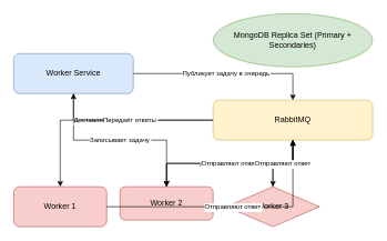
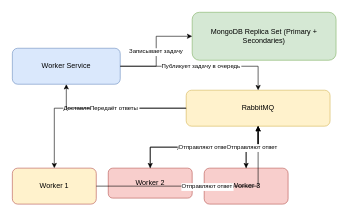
  <mxCell id="0" />
  <mxCell id="1" parent="0" />
  <mxCell id="2" value="Worker Service" style="rounded=1;whiteSpace=wrap;html=1;fillColor=#dae8fc;strokeColor=#6c8ebf;fontSize=12;" vertex="1" parent="1"><mxGeometry x="20" y="80" width="180" height="60" as="geometry" /></mxCell>
- <mxCell id="3" value="MongoDB Replica Set (Primary + Secondaries)" style="ellipse;whiteSpace=wrap;html=1;fillColor=#d5e8d4;strokeColor=#82b366;fontSize=12;" vertex="1" parent="1"><mxGeometry x="320" y="20" width="240" height="80" as="geometry" /></mxCell>
- <mxCell id="4" value="RabbitMQ" style="rounded=1;whiteSpace=wrap;html=1;fillColor=#fff2cc;strokeColor=#d6b656;fontSize=12;" vertex="1" parent="1"><mxGeometry x="320" y="150" width="240" height="60" as="geometry" /></mxCell>
- <mxCell id="5" value="Worker 1" style="rounded=1;whiteSpace=wrap;html=1;fillColor=#f8cecc;strokeColor=#b85450;fontSize=12;" vertex="1" parent="1"><mxGeometry x="20" y="280" width="140" height="60" as="geometry" /></mxCell>
+ <mxCell id="3" value="MongoDB Replica Set (Primary + Secondaries)" style="rounded=1;whiteSpace=wrap;html=1;fillColor=#d5e8d4;strokeColor=#82b366;fontSize=12;" vertex="1" parent="1"><mxGeometry x="320" y="20" width="240" height="80" as="geometry" /></mxCell>
+ <mxCell id="4" value="RabbitMQ" style="rounded=1;whiteSpace=wrap;html=1;fillColor=#fff2cc;strokeColor=#d6b656;fontSize=12;" vertex="1" parent="1"><mxGeometry x="310" y="150" width="240" height="60" as="geometry" /></mxCell>
+ <mxCell id="5" value="Worker 1" style="rounded=1;whiteSpace=wrap;html=1;fillColor=#fff2cc;strokeColor=#b85450;fontSize=12;" vertex="1" parent="1"><mxGeometry x="20" y="280" width="140" height="60" as="geometry" /></mxCell>
  <mxCell id="6" value="Worker 2" style="rounded=1;whiteSpace=wrap;html=1;fillColor=#f8cecc;strokeColor=#b85450;fontSize=12;" vertex="1" parent="1"><mxGeometry x="180" y="280" width="140" height="50" as="geometry" /></mxCell>
- <mxCell id="7" value="Worker 3" style="rhombus;whiteSpace=wrap;html=1;fillColor=#f8cecc;strokeColor=#b85450;fontSize=12;" vertex="1" parent="1"><mxGeometry x="340" y="280" width="140" height="60" as="geometry" /></mxCell>
- <mxCell id="8" value="Записывает задачу" style="edgeStyle=orthogonalEdgeStyle;rounded=0;strokeColor=#000000;fontSize=10;" edge="1" parent="1" source="2" target="6"><mxGeometry relative="1" as="geometry"><mxPoint x="220" y="110" as="targetPoint" /></mxGeometry></mxCell>
+ <mxCell id="7" value="Worker 3" style="rounded=1;whiteSpace=wrap;html=1;fillColor=#f8cecc;strokeColor=#b85450;fontSize=12;" vertex="1" parent="1"><mxGeometry x="340" y="280" width="140" height="60" as="geometry" /></mxCell>
+ <mxCell id="8" value="Записывает задачу" style="edgeStyle=orthogonalEdgeStyle;rounded=0;strokeColor=#000000;fontSize=10;" edge="1" parent="1" source="2" target="3"><mxGeometry relative="1" as="geometry"><mxPoint x="220" y="110" as="targetPoint" /></mxGeometry></mxCell>
  <mxCell id="9" value="Публикует задачу в очередь" style="edgeStyle=orthogonalEdgeStyle;rounded=0;strokeColor=#000000;fontSize=10;" edge="1" parent="1" source="2" target="4"><mxGeometry relative="1" as="geometry"><mxPoint x="220" y="140" as="targetPoint" /></mxGeometry></mxCell>
  <mxCell id="10" value="Доставляет задачи" style="edgeStyle=orthogonalEdgeStyle;rounded=0;strokeColor=#000000;fontSize=10;" edge="1" parent="1" source="4" target="5"><mxGeometry relative="1" as="geometry"><mxPoint x="220" y="300" as="targetPoint" /></mxGeometry></mxCell>
  <mxCell id="11" value="Доставляет задачи" style="edgeStyle=orthogonalEdgeStyle;rounded=0;strokeColor=#000000;fontSize=10;" edge="1" parent="1" source="4" target="6"><mxGeometry relative="1" as="geometry"><mxPoint x="240" y="300" as="targetPoint" /></mxGeometry></mxCell>
  <mxCell id="12" value="Доставляет задачи" style="edgeStyle=orthogonalEdgeStyle;rounded=0;strokeColor=#000000;fontSize=10;" edge="1" parent="1" source="4" target="7"><mxGeometry relative="1" as="geometry"><mxPoint x="260" y="300" as="targetPoint" /></mxGeometry></mxCell>
  <mxCell id="13" value="Отправляют ответ" style="edgeStyle=orthogonalEdgeStyle;rounded=0;strokeColor=#000000;fontSize=10;" edge="1" parent="1" source="5" target="4"><mxGeometry relative="1" as="geometry"><mxPoint x="170" y="260" as="targetPoint" /></mxGeometry></mxCell>
  <mxCell id="14" value="Отправляют ответ" style="edgeStyle=orthogonalEdgeStyle;rounded=0;strokeColor=#000000;fontSize=10;" edge="1" parent="1" source="6" target="4"><mxGeometry relative="1" as="geometry"><mxPoint x="190" y="260" as="targetPoint" /></mxGeometry></mxCell>
  <mxCell id="15" value="Отправляют ответ" style="edgeStyle=orthogonalEdgeStyle;rounded=0;strokeColor=#000000;fontSize=10;" edge="1" parent="1" source="7" target="4"><mxGeometry relative="1" as="geometry"><mxPoint x="210" y="260" as="targetPoint" /></mxGeometry></mxCell>
  <mxCell id="16" value="Передаёт ответы" style="edgeStyle=orthogonalEdgeStyle;rounded=0;strokeColor=#000000;fontSize=10;" edge="1" parent="1" source="4" target="2"><mxGeometry relative="1" as="geometry"><mxPoint x="170" y="180" as="targetPoint" /></mxGeometry></mxCell>
